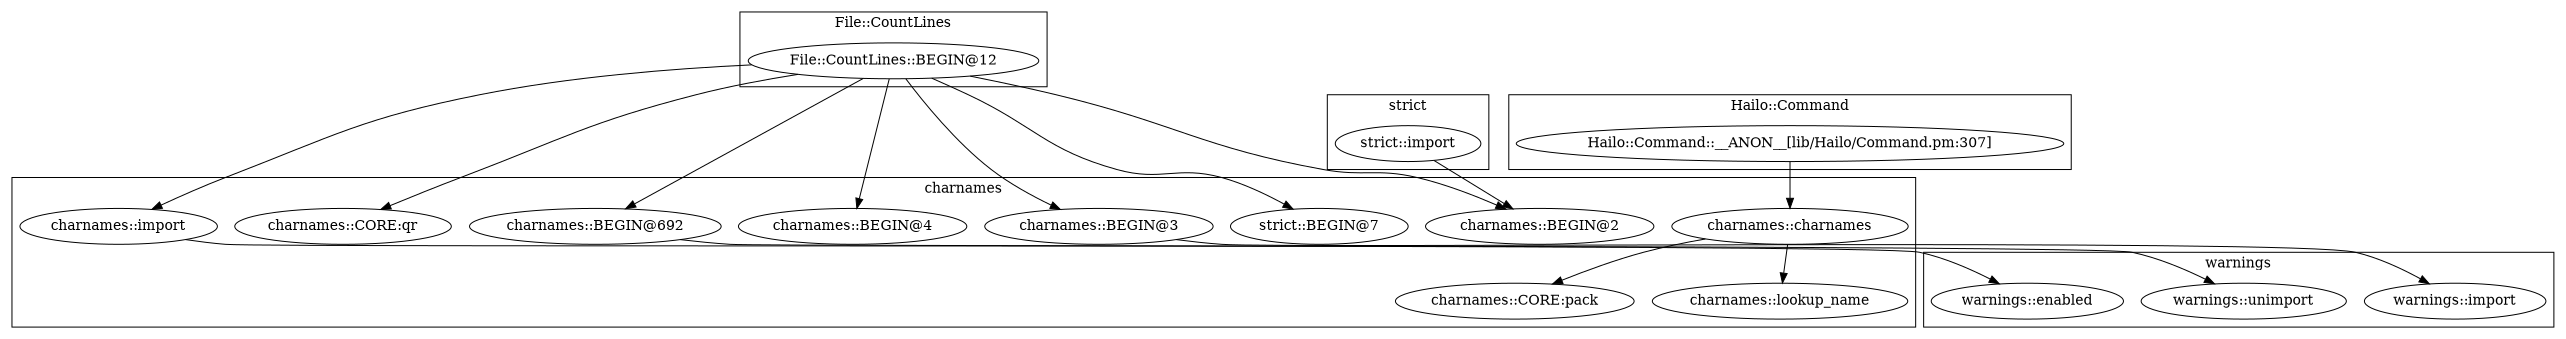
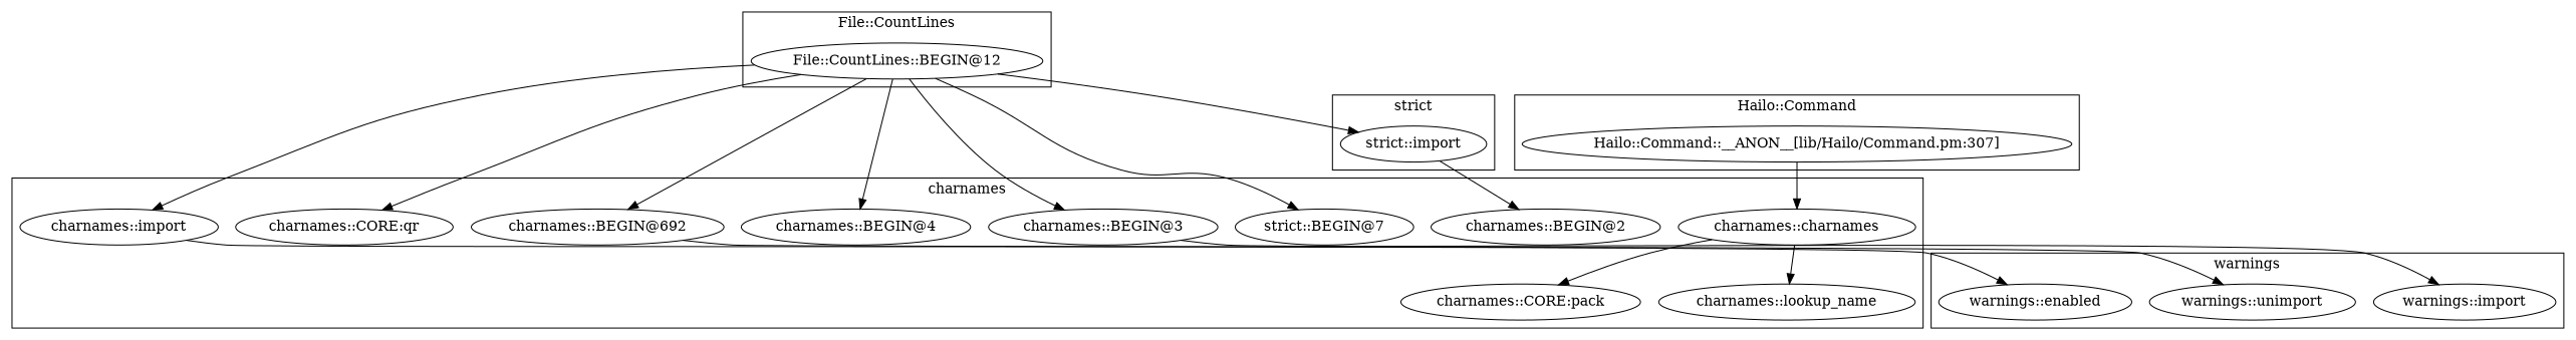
  digraph {
    "warnings::unimport"
    "warnings::enabled"
    "warnings::import"
    "File::CountLines::BEGIN@12"
    "charnames::CORE:pack"
    "charnames::BEGIN@692"
    "charnames::BEGIN@4"
    "charnames::BEGIN@3"
    n9 [label="strict::BEGIN@7"]
    "charnames::charnames"
    "charnames::lookup_name"
    "charnames::BEGIN@2"
    "charnames::import"
    "charnames::CORE:qr"
    "strict::import"
    "Hailo::Command::__ANON__[lib/Hailo/Command.pm:307]"
    subgraph cluster_1 {
      label=warnings
      "warnings::unimport"
      "warnings::enabled"
      "warnings::import"
    }
    subgraph cluster_2 {
      label="File::CountLines"
      "File::CountLines::BEGIN@12"
    }
    subgraph cluster_3 {
      label=charnames
      "charnames::CORE:pack"
      "charnames::BEGIN@692"
      "charnames::BEGIN@4"
      "charnames::BEGIN@3"
      n9
      "charnames::charnames"
      "charnames::lookup_name"
      "charnames::BEGIN@2"
      "charnames::import"
      "charnames::CORE:qr"
    }
    subgraph cluster_4 {
      label="strict"
      "strict::import"
    }
    subgraph cluster_5 {
      label="Hailo::Command"
      "Hailo::Command::__ANON__[lib/Hailo/Command.pm:307]"
    }
    "File::CountLines::BEGIN@12" -> "charnames::BEGIN@692"
    "File::CountLines::BEGIN@12" -> "charnames::BEGIN@4"
    "File::CountLines::BEGIN@12" -> "charnames::BEGIN@3"
    "File::CountLines::BEGIN@12" -> n9
-   "File::CountLines::BEGIN@12" -> "charnames::BEGIN@2"
+   "File::CountLines::BEGIN@12" -> "strict::import"
    "File::CountLines::BEGIN@12" -> "charnames::import"
    "File::CountLines::BEGIN@12" -> "charnames::CORE:qr"
    "charnames::BEGIN@692" -> "warnings::unimport"
    "charnames::BEGIN@3" -> "warnings::import"
    "charnames::charnames" -> "charnames::CORE:pack"
    "charnames::charnames" -> "charnames::lookup_name"
    "charnames::import" -> "warnings::enabled"
    "strict::import" -> "charnames::BEGIN@2"
    "Hailo::Command::__ANON__[lib/Hailo/Command.pm:307]" -> "charnames::charnames"
  }
